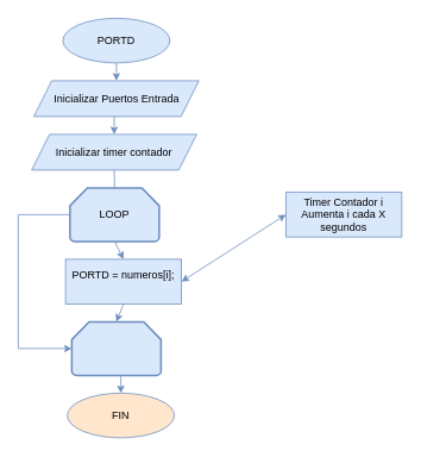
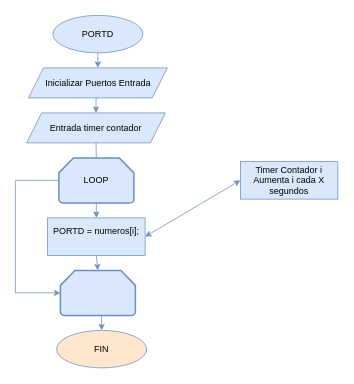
  <mxCell id="0" />
  <mxCell id="1" parent="0" />
  <mxCell id="2" style="edgeStyle=orthogonalEdgeStyle;rounded=0;orthogonalLoop=1;jettySize=auto;html=1;exitX=0.5;exitY=1;exitDx=0;exitDy=0;entryX=0.5;entryY=0;entryDx=0;entryDy=0;fillColor=#dae8fc;strokeColor=#6c8ebf;" parent="1" source="3" target="11" edge="1"><mxGeometry relative="1" as="geometry" /></mxCell>
  <mxCell id="3" value="PORTD" style="ellipse;whiteSpace=wrap;html=1;fillColor=#dae8fc;strokeColor=#6c8ebf;" parent="1" vertex="1"><mxGeometry x="70" y="20" width="120" height="50" as="geometry" /></mxCell>
  <mxCell id="4" style="edgeStyle=orthogonalEdgeStyle;rounded=0;orthogonalLoop=1;jettySize=auto;html=1;exitX=0;exitY=0.5;exitDx=0;exitDy=0;exitPerimeter=0;entryX=0;entryY=0.5;entryDx=0;entryDy=0;entryPerimeter=0;fillColor=#dae8fc;strokeColor=#6c8ebf;" parent="1" source="6" target="8" edge="1"><mxGeometry relative="1" as="geometry"><Array as="points"><mxPoint x="20" y="240" /><mxPoint x="20" y="390" /></Array></mxGeometry></mxCell>
  <mxCell id="5" style="edgeStyle=none;rounded=0;orthogonalLoop=1;jettySize=auto;html=1;exitX=0.5;exitY=1;exitDx=0;exitDy=0;exitPerimeter=0;entryX=0.5;entryY=0;entryDx=0;entryDy=0;fillColor=#dae8fc;strokeColor=#6c8ebf;" parent="1" source="6" target="13" edge="1"><mxGeometry relative="1" as="geometry" /></mxCell>
  <mxCell id="6" value="LOOP" style="strokeWidth=2;html=1;shape=mxgraph.flowchart.loop_limit;whiteSpace=wrap;fillColor=#dae8fc;strokeColor=#6c8ebf;" parent="1" vertex="1"><mxGeometry x="78" y="210" width="100" height="60" as="geometry" /></mxCell>
  <mxCell id="7" style="edgeStyle=orthogonalEdgeStyle;rounded=0;orthogonalLoop=1;jettySize=auto;html=1;exitX=0.5;exitY=1;exitDx=0;exitDy=0;exitPerimeter=0;entryX=0.5;entryY=0;entryDx=0;entryDy=0;fillColor=#dae8fc;strokeColor=#6c8ebf;" parent="1" source="8" target="9" edge="1"><mxGeometry relative="1" as="geometry" /></mxCell>
  <mxCell id="8" value="" style="strokeWidth=2;html=1;shape=mxgraph.flowchart.loop_limit;whiteSpace=wrap;fillColor=#dae8fc;strokeColor=#6c8ebf;" parent="1" vertex="1"><mxGeometry x="80" y="360" width="100" height="60" as="geometry" /></mxCell>
  <mxCell id="9" value="FIN" style="ellipse;whiteSpace=wrap;html=1;fillColor=#ffe6cc;strokeColor=#6c8ebf;" parent="1" vertex="1"><mxGeometry x="75" y="440" width="120" height="50" as="geometry" /></mxCell>
  <mxCell id="10" style="edgeStyle=orthogonalEdgeStyle;rounded=0;orthogonalLoop=1;jettySize=auto;html=1;exitX=0.5;exitY=1;exitDx=0;exitDy=0;entryX=0.5;entryY=0;entryDx=0;entryDy=0;fillColor=#dae8fc;strokeColor=#6c8ebf;" parent="1" source="11" edge="1"><mxGeometry relative="1" as="geometry"><mxPoint x="127.5" y="150" as="targetPoint" /></mxGeometry></mxCell>
  <mxCell id="11" value="Inicializar Puertos Entrada" style="shape=parallelogram;perimeter=parallelogramPerimeter;whiteSpace=wrap;html=1;fixedSize=1;fillColor=#dae8fc;strokeColor=#6c8ebf;" parent="1" vertex="1"><mxGeometry x="37.5" y="90" width="185" height="40" as="geometry" /></mxCell>
  <mxCell id="12" style="edgeStyle=none;rounded=0;orthogonalLoop=1;jettySize=auto;html=1;exitX=0.5;exitY=1;exitDx=0;exitDy=0;entryX=0.5;entryY=0;entryDx=0;entryDy=0;entryPerimeter=0;fillColor=#dae8fc;strokeColor=#6c8ebf;" parent="1" source="13" target="8" edge="1"><mxGeometry relative="1" as="geometry" /></mxCell>
- <mxCell id="13" value="&lt;div&gt;PORTD = numeros[i];&lt;/div&gt;&lt;div&gt;&lt;br&gt;&lt;/div&gt;" style="rounded=0;whiteSpace=wrap;html=1;fillColor=#dae8fc;strokeColor=#6c8ebf;" parent="1" vertex="1"><mxGeometry x="73" y="290" width="130" height="50" as="geometry" /></mxCell>
+ <mxCell id="13" value="&lt;div&gt;PORTD = numeros[i];&lt;/div&gt;&lt;div&gt;&lt;br&gt;&lt;/div&gt;" style="rounded=0;whiteSpace=wrap;html=1;fillColor=#dae8fc;strokeColor=#6c8ebf;" parent="1" vertex="1"><mxGeometry x="63" y="290" width="130" height="50" as="geometry" /></mxCell>
  <mxCell id="14" style="edgeStyle=none;rounded=0;orthogonalLoop=1;jettySize=auto;html=1;exitX=0.5;exitY=1;exitDx=0;exitDy=0;entryX=0.5;entryY=0;entryDx=0;entryDy=0;entryPerimeter=0;fillColor=#dae8fc;strokeColor=#6c8ebf;endArrow=none;" parent="1" source="15" target="6" edge="1"><mxGeometry relative="1" as="geometry" /></mxCell>
- <mxCell id="15" value="Inicializar timer contador" style="shape=parallelogram;perimeter=parallelogramPerimeter;whiteSpace=wrap;html=1;fixedSize=1;fillColor=#dae8fc;strokeColor=#6c8ebf;" parent="1" vertex="1"><mxGeometry x="35" y="150" width="185" height="40" as="geometry" /></mxCell>
+ <mxCell id="15" value="Entrada timer contador" style="shape=parallelogram;perimeter=parallelogramPerimeter;whiteSpace=wrap;html=1;fixedSize=1;fillColor=#dae8fc;strokeColor=#6c8ebf;" parent="1" vertex="1"><mxGeometry x="35" y="150" width="185" height="40" as="geometry" /></mxCell>
  <mxCell id="16" value="&lt;div&gt;Timer Contador i&lt;/div&gt;&lt;div&gt;Aumenta i cada X segundos&lt;/div&gt;" style="rounded=0;whiteSpace=wrap;html=1;fillColor=#dae8fc;strokeColor=#6c8ebf;" parent="1" vertex="1"><mxGeometry x="320" y="215" width="130" height="50" as="geometry" /></mxCell>
  <mxCell id="17" value="" style="endArrow=classic;startArrow=classic;html=1;entryX=0;entryY=0.5;entryDx=0;entryDy=0;exitX=1;exitY=0.5;exitDx=0;exitDy=0;fillColor=#dae8fc;strokeColor=#6c8ebf;" parent="1" source="13" target="16" edge="1"><mxGeometry width="50" height="50" relative="1" as="geometry"><mxPoint x="210" y="320" as="sourcePoint" /><mxPoint x="330" y="295" as="targetPoint" /><Array as="points" /></mxGeometry></mxCell>
